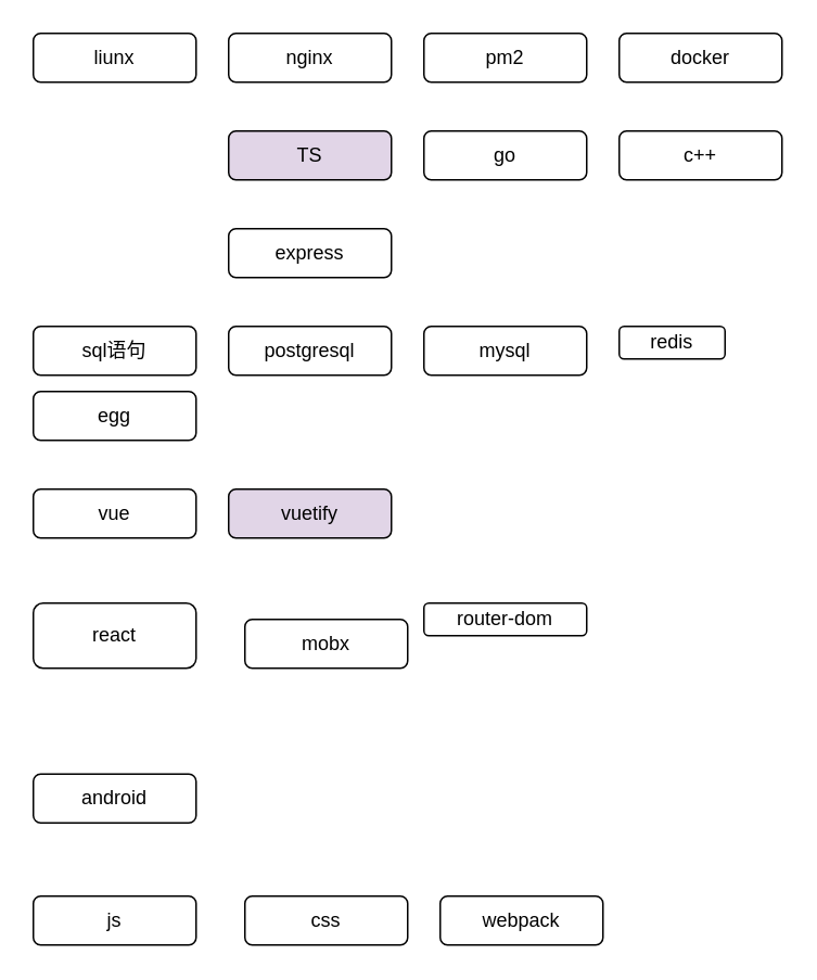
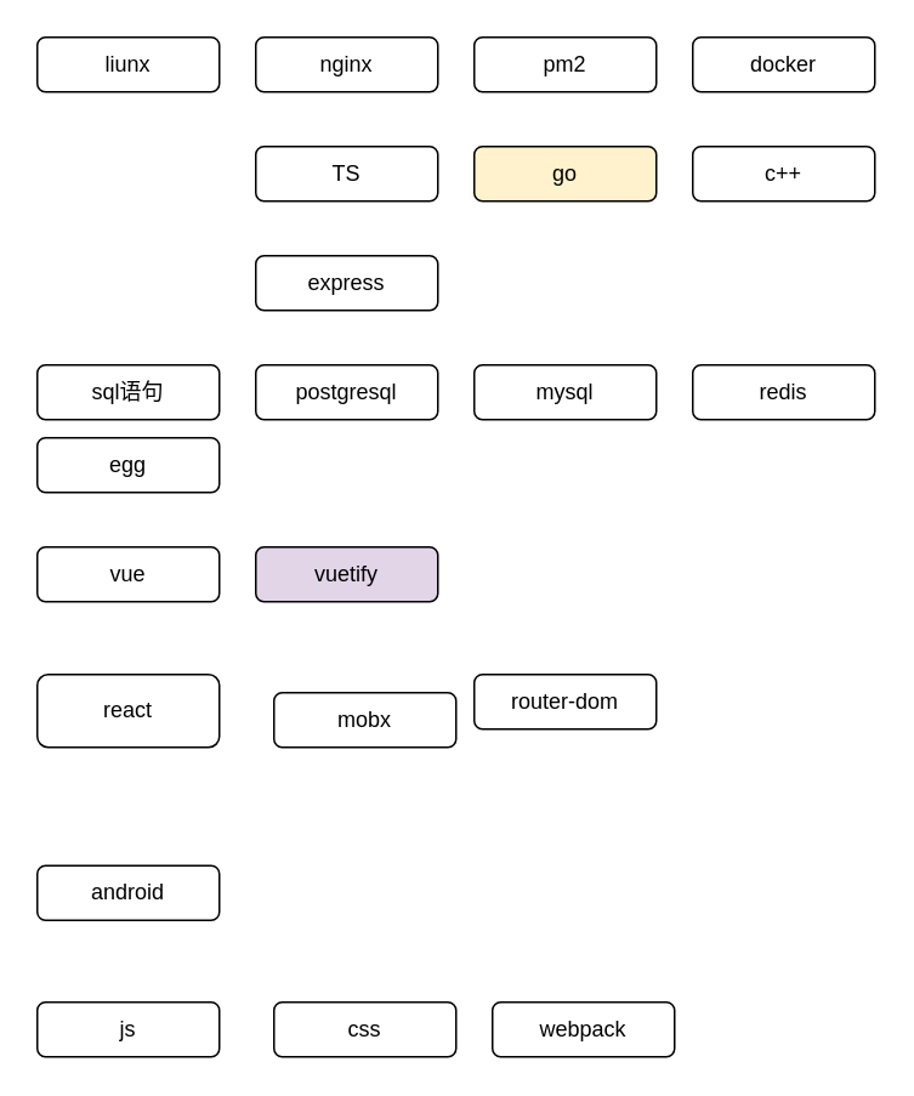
  <mxCell id="0" />
  <mxCell id="1" parent="0" />
  <mxCell id="2" value="sql语句" style="rounded=1;whiteSpace=wrap;html=1;" vertex="1" parent="1"><mxGeometry x="20" y="200" width="100" height="30" as="geometry" /></mxCell>
  <mxCell id="3" value="liunx" style="rounded=1;whiteSpace=wrap;html=1;" vertex="1" parent="1"><mxGeometry x="20" y="20" width="100" height="30" as="geometry" /></mxCell>
  <mxCell id="4" value="postgresql" style="rounded=1;whiteSpace=wrap;html=1;" vertex="1" parent="1"><mxGeometry x="140" y="200" width="100" height="30" as="geometry" /></mxCell>
  <mxCell id="5" value="mysql" style="rounded=1;whiteSpace=wrap;html=1;" vertex="1" parent="1"><mxGeometry x="260" y="200" width="100" height="30" as="geometry" /></mxCell>
  <mxCell id="6" value="nginx" style="rounded=1;whiteSpace=wrap;html=1;" vertex="1" parent="1"><mxGeometry x="140" y="20" width="100" height="30" as="geometry" /></mxCell>
  <mxCell id="7" value="pm2" style="rounded=1;whiteSpace=wrap;html=1;" vertex="1" parent="1"><mxGeometry x="260" y="20" width="100" height="30" as="geometry" /></mxCell>
- <mxCell id="8" value="go" style="rounded=1;whiteSpace=wrap;html=1;" vertex="1" parent="1"><mxGeometry x="260" y="80" width="100" height="30" as="geometry" /></mxCell>
+ <mxCell id="8" value="go" style="rounded=1;whiteSpace=wrap;html=1;fillColor=#fff2cc;" vertex="1" parent="1"><mxGeometry x="260" y="80" width="100" height="30" as="geometry" /></mxCell>
  <mxCell id="9" value="c++" style="rounded=1;whiteSpace=wrap;html=1;" vertex="1" parent="1"><mxGeometry x="380" y="80" width="100" height="30" as="geometry" /></mxCell>
  <mxCell id="10" value="egg" style="rounded=1;whiteSpace=wrap;html=1;" vertex="1" parent="1"><mxGeometry x="20" y="240" width="100" height="30" as="geometry" /></mxCell>
  <mxCell id="11" value="express" style="rounded=1;whiteSpace=wrap;html=1;" vertex="1" parent="1"><mxGeometry x="140" y="140" width="100" height="30" as="geometry" /></mxCell>
  <mxCell id="12" value="docker" style="rounded=1;whiteSpace=wrap;html=1;" vertex="1" parent="1"><mxGeometry x="380" y="20" width="100" height="30" as="geometry" /></mxCell>
  <mxCell id="13" value="vue" style="rounded=1;whiteSpace=wrap;html=1;" vertex="1" parent="1"><mxGeometry x="20" y="300" width="100" height="30" as="geometry" /></mxCell>
  <mxCell id="14" value="react" style="rounded=1;whiteSpace=wrap;html=1;" vertex="1" parent="1"><mxGeometry x="20" y="370" width="100" height="40" as="geometry" /></mxCell>
- <mxCell id="15" value="TS" style="rounded=1;whiteSpace=wrap;html=1;fillColor=#e1d5e7;" vertex="1" parent="1"><mxGeometry x="140" y="80" width="100" height="30" as="geometry" /></mxCell>
+ <mxCell id="15" value="TS" style="rounded=1;whiteSpace=wrap;html=1;" vertex="1" parent="1"><mxGeometry x="140" y="80" width="100" height="30" as="geometry" /></mxCell>
  <mxCell id="16" value="vuetify" style="rounded=1;whiteSpace=wrap;html=1;fillColor=#e1d5e7;" vertex="1" parent="1"><mxGeometry x="140" y="300" width="100" height="30" as="geometry" /></mxCell>
  <mxCell id="17" value="mobx" style="rounded=1;whiteSpace=wrap;html=1;" vertex="1" parent="1"><mxGeometry x="150" y="380" width="100" height="30" as="geometry" /></mxCell>
- <mxCell id="18" value="router-dom" style="rounded=1;whiteSpace=wrap;html=1;" vertex="1" parent="1"><mxGeometry x="260" y="370" width="100" height="20" as="geometry" /></mxCell>
+ <mxCell id="18" value="router-dom" style="rounded=1;whiteSpace=wrap;html=1;" vertex="1" parent="1"><mxGeometry x="260" y="370" width="100" height="30" as="geometry" /></mxCell>
  <mxCell id="19" value="android" style="rounded=1;whiteSpace=wrap;html=1;" vertex="1" parent="1"><mxGeometry x="20" y="475" width="100" height="30" as="geometry" /></mxCell>
- <mxCell id="20" value="redis" style="rounded=1;whiteSpace=wrap;html=1;" vertex="1" parent="1"><mxGeometry x="380" y="200" width="65" height="20" as="geometry" /></mxCell>
+ <mxCell id="20" value="redis" style="rounded=1;whiteSpace=wrap;html=1;" vertex="1" parent="1"><mxGeometry x="380" y="200" width="100" height="30" as="geometry" /></mxCell>
  <mxCell id="21" value="css" style="rounded=1;whiteSpace=wrap;html=1;" vertex="1" parent="1"><mxGeometry x="150" y="550" width="100" height="30" as="geometry" /></mxCell>
  <mxCell id="22" value="js" style="rounded=1;whiteSpace=wrap;html=1;" vertex="1" parent="1"><mxGeometry x="20" y="550" width="100" height="30" as="geometry" /></mxCell>
  <mxCell id="23" value="webpack" style="rounded=1;whiteSpace=wrap;html=1;" vertex="1" parent="1"><mxGeometry x="270" y="550" width="100" height="30" as="geometry" /></mxCell>
